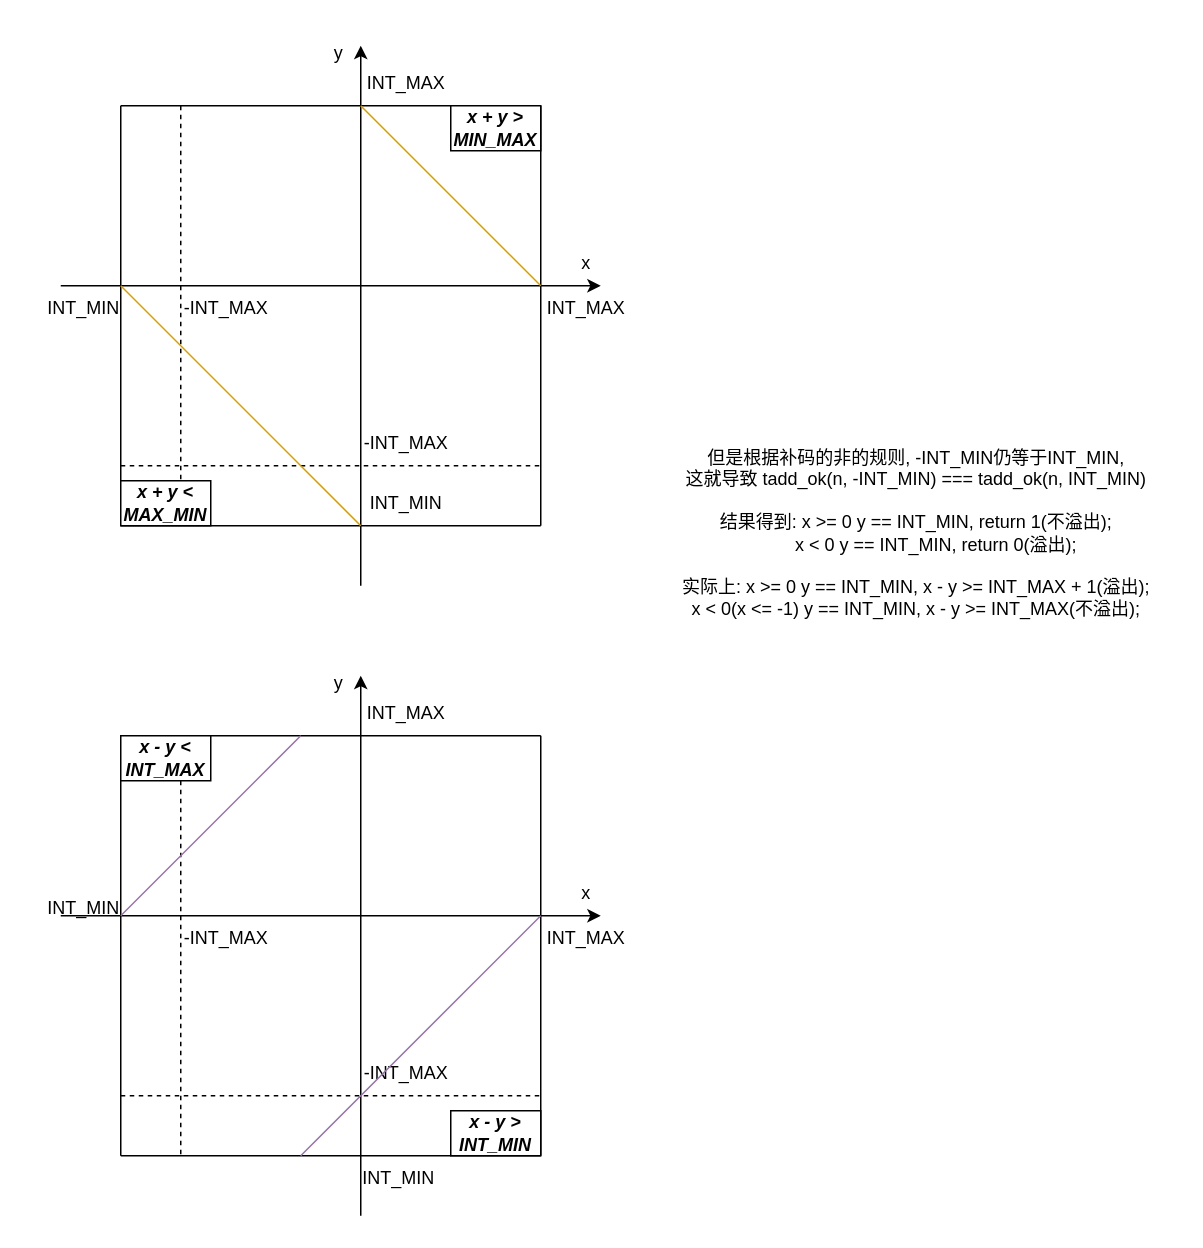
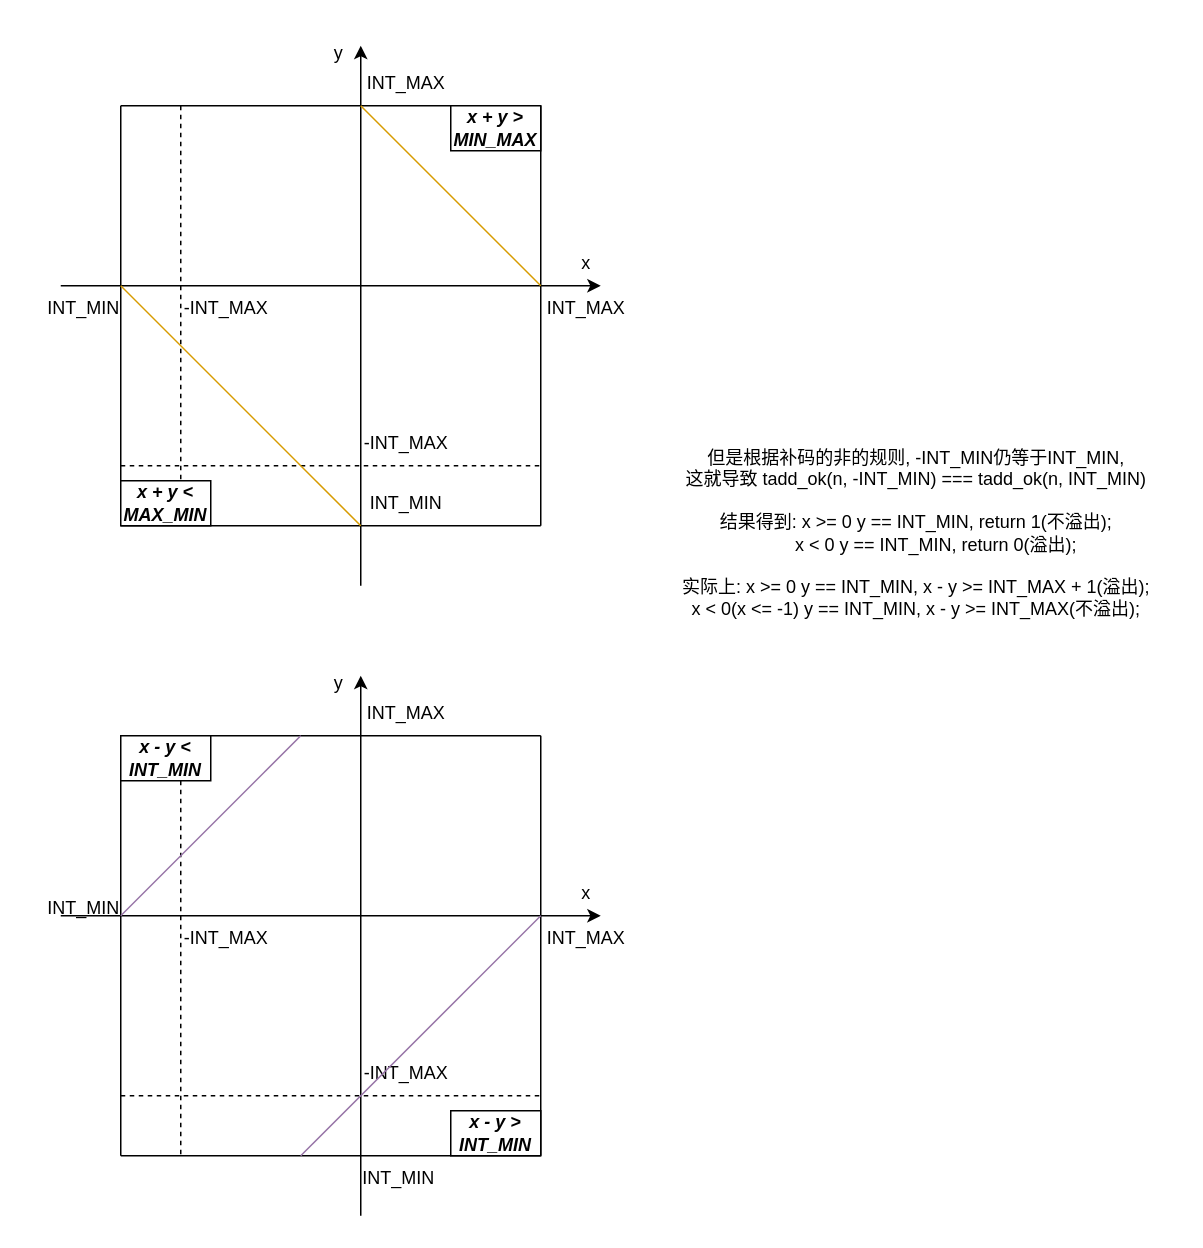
  <mxCell id="0" />
  <mxCell id="1" parent="0" />
  <mxCell id="2" value="" style="endArrow=classic;html=1;" edge="1" parent="1"><mxGeometry width="50" height="50" relative="1" as="geometry"><mxPoint x="40" y="190" as="sourcePoint" /><mxPoint x="400" y="190" as="targetPoint" /></mxGeometry></mxCell>
  <mxCell id="3" value="" style="endArrow=classic;html=1;" edge="1" parent="1"><mxGeometry width="50" height="50" relative="1" as="geometry"><mxPoint x="240" y="390" as="sourcePoint" /><mxPoint x="240" y="30" as="targetPoint" /></mxGeometry></mxCell>
  <mxCell id="4" value="" style="endArrow=none;dashed=1;html=1;" edge="1" parent="1"><mxGeometry width="50" height="50" relative="1" as="geometry"><mxPoint x="120" y="70" as="sourcePoint" /><mxPoint x="120" y="350" as="targetPoint" /></mxGeometry></mxCell>
  <mxCell id="5" value="" style="endArrow=none;html=1;" edge="1" parent="1"><mxGeometry width="50" height="50" relative="1" as="geometry"><mxPoint x="360" y="350" as="sourcePoint" /><mxPoint x="360" y="70" as="targetPoint" /></mxGeometry></mxCell>
  <mxCell id="6" value="" style="endArrow=none;html=1;" edge="1" parent="1"><mxGeometry width="50" height="50" relative="1" as="geometry"><mxPoint x="80" y="350" as="sourcePoint" /><mxPoint x="80" y="70" as="targetPoint" /></mxGeometry></mxCell>
  <mxCell id="7" value="" style="endArrow=none;html=1;" edge="1" parent="1"><mxGeometry width="50" height="50" relative="1" as="geometry"><mxPoint x="80" y="350" as="sourcePoint" /><mxPoint x="360" y="350" as="targetPoint" /></mxGeometry></mxCell>
  <mxCell id="8" value="" style="endArrow=none;html=1;" edge="1" parent="1"><mxGeometry width="50" height="50" relative="1" as="geometry"><mxPoint x="360" y="70" as="sourcePoint" /><mxPoint x="80" y="70" as="targetPoint" /></mxGeometry></mxCell>
  <mxCell id="9" value="INT_MAX" style="text;html=1;align=center;verticalAlign=middle;resizable=0;points=[];autosize=1;strokeColor=none;fillColor=none;" vertex="1" parent="1"><mxGeometry x="350" y="190" width="80" height="30" as="geometry" /></mxCell>
  <mxCell id="10" value="INT_MAX" style="text;html=1;align=center;verticalAlign=middle;resizable=0;points=[];autosize=1;strokeColor=none;fillColor=none;" vertex="1" parent="1"><mxGeometry x="230" y="40" width="80" height="30" as="geometry" /></mxCell>
  <mxCell id="11" value="-INT_MAX" style="text;html=1;align=center;verticalAlign=middle;resizable=0;points=[];autosize=1;strokeColor=none;fillColor=none;" vertex="1" parent="1"><mxGeometry x="110" y="190" width="80" height="30" as="geometry" /></mxCell>
  <mxCell id="12" value="-INT_MAX" style="text;html=1;align=center;verticalAlign=middle;resizable=0;points=[];autosize=1;strokeColor=none;fillColor=none;" vertex="1" parent="1"><mxGeometry x="230" y="280" width="80" height="30" as="geometry" /></mxCell>
  <mxCell id="13" value="INT_MIN" style="text;html=1;align=center;verticalAlign=middle;resizable=0;points=[];autosize=1;strokeColor=none;fillColor=none;" vertex="1" parent="1"><mxGeometry x="235" y="320" width="70" height="30" as="geometry" /></mxCell>
  <mxCell id="14" value="INT_MIN" style="text;html=1;align=center;verticalAlign=middle;resizable=0;points=[];autosize=1;strokeColor=none;fillColor=none;" vertex="1" parent="1"><mxGeometry x="20" y="190" width="70" height="30" as="geometry" /></mxCell>
  <mxCell id="15" value="" style="endArrow=none;dashed=1;html=1;" edge="1" parent="1"><mxGeometry width="50" height="50" relative="1" as="geometry"><mxPoint x="80" y="310" as="sourcePoint" /><mxPoint x="360" y="310" as="targetPoint" /></mxGeometry></mxCell>
  <mxCell id="16" value="" style="endArrow=none;html=1;fillColor=#ffe6cc;strokeColor=#d79b00;" edge="1" parent="1"><mxGeometry width="50" height="50" relative="1" as="geometry"><mxPoint x="240" y="70" as="sourcePoint" /><mxPoint x="360" y="190" as="targetPoint" /></mxGeometry></mxCell>
  <mxCell id="17" value="" style="endArrow=none;html=1;fillColor=#ffe6cc;strokeColor=#d79b00;" edge="1" parent="1"><mxGeometry width="50" height="50" relative="1" as="geometry"><mxPoint x="80" y="190" as="sourcePoint" /><mxPoint x="240" y="350" as="targetPoint" /></mxGeometry></mxCell>
  <mxCell id="18" value="x" style="text;html=1;align=center;verticalAlign=middle;resizable=0;points=[];autosize=1;strokeColor=none;fillColor=none;" vertex="1" parent="1"><mxGeometry x="375" y="160" width="30" height="30" as="geometry" /></mxCell>
  <mxCell id="19" value="y" style="text;html=1;align=center;verticalAlign=middle;resizable=0;points=[];autosize=1;strokeColor=none;fillColor=none;" vertex="1" parent="1"><mxGeometry x="210" y="20" width="30" height="30" as="geometry" /></mxCell>
  <mxCell id="20" value="&lt;b&gt;&lt;i&gt;x + y &amp;gt; MIN_MAX&lt;/i&gt;&lt;/b&gt;" style="whiteSpace=wrap;html=1;" vertex="1" parent="1"><mxGeometry x="300" y="70" width="60" height="30" as="geometry" /></mxCell>
  <mxCell id="21" value="&lt;b&gt;&lt;i&gt;x + y &amp;lt; MAX_MIN&lt;br&gt;&lt;/i&gt;&lt;/b&gt;" style="whiteSpace=wrap;html=1;" vertex="1" parent="1"><mxGeometry x="80" y="320" width="60" height="30" as="geometry" /></mxCell>
  <mxCell id="22" value="" style="endArrow=classic;html=1;" edge="1" parent="1"><mxGeometry width="50" height="50" relative="1" as="geometry"><mxPoint x="40" y="610" as="sourcePoint" /><mxPoint x="400" y="610" as="targetPoint" /></mxGeometry></mxCell>
  <mxCell id="23" value="" style="endArrow=classic;html=1;" edge="1" parent="1"><mxGeometry width="50" height="50" relative="1" as="geometry"><mxPoint x="240" y="810" as="sourcePoint" /><mxPoint x="240" y="450" as="targetPoint" /></mxGeometry></mxCell>
  <mxCell id="24" value="" style="endArrow=none;dashed=1;html=1;" edge="1" parent="1"><mxGeometry width="50" height="50" relative="1" as="geometry"><mxPoint x="120" y="490" as="sourcePoint" /><mxPoint x="120" y="770" as="targetPoint" /></mxGeometry></mxCell>
  <mxCell id="25" value="" style="endArrow=none;html=1;" edge="1" parent="1"><mxGeometry width="50" height="50" relative="1" as="geometry"><mxPoint x="360" y="770" as="sourcePoint" /><mxPoint x="360" y="490" as="targetPoint" /></mxGeometry></mxCell>
  <mxCell id="26" value="" style="endArrow=none;html=1;" edge="1" parent="1"><mxGeometry width="50" height="50" relative="1" as="geometry"><mxPoint x="80" y="770" as="sourcePoint" /><mxPoint x="80" y="490" as="targetPoint" /></mxGeometry></mxCell>
  <mxCell id="27" value="" style="endArrow=none;html=1;" edge="1" parent="1"><mxGeometry width="50" height="50" relative="1" as="geometry"><mxPoint x="80" y="770" as="sourcePoint" /><mxPoint x="360" y="770" as="targetPoint" /></mxGeometry></mxCell>
  <mxCell id="28" value="" style="endArrow=none;html=1;" edge="1" parent="1"><mxGeometry width="50" height="50" relative="1" as="geometry"><mxPoint x="360" y="490" as="sourcePoint" /><mxPoint x="80" y="490" as="targetPoint" /></mxGeometry></mxCell>
  <mxCell id="29" value="INT_MAX" style="text;html=1;align=center;verticalAlign=middle;resizable=0;points=[];autosize=1;strokeColor=none;fillColor=none;" vertex="1" parent="1"><mxGeometry x="350" y="610" width="80" height="30" as="geometry" /></mxCell>
  <mxCell id="30" value="INT_MAX" style="text;html=1;align=center;verticalAlign=middle;resizable=0;points=[];autosize=1;strokeColor=none;fillColor=none;" vertex="1" parent="1"><mxGeometry x="230" y="460" width="80" height="30" as="geometry" /></mxCell>
  <mxCell id="31" value="-INT_MAX" style="text;html=1;align=center;verticalAlign=middle;resizable=0;points=[];autosize=1;strokeColor=none;fillColor=none;" vertex="1" parent="1"><mxGeometry x="110" y="610" width="80" height="30" as="geometry" /></mxCell>
  <mxCell id="32" value="-INT_MAX" style="text;html=1;align=center;verticalAlign=middle;resizable=0;points=[];autosize=1;strokeColor=none;fillColor=none;" vertex="1" parent="1"><mxGeometry x="230" y="700" width="80" height="30" as="geometry" /></mxCell>
  <mxCell id="33" value="INT_MIN" style="text;html=1;align=center;verticalAlign=middle;resizable=0;points=[];autosize=1;strokeColor=none;fillColor=none;" vertex="1" parent="1"><mxGeometry x="230" y="770" width="70" height="30" as="geometry" /></mxCell>
  <mxCell id="34" value="INT_MIN" style="text;html=1;align=center;verticalAlign=middle;resizable=0;points=[];autosize=1;strokeColor=none;fillColor=none;" vertex="1" parent="1"><mxGeometry x="20" y="590" width="70" height="30" as="geometry" /></mxCell>
  <mxCell id="35" value="" style="endArrow=none;dashed=1;html=1;" edge="1" parent="1"><mxGeometry width="50" height="50" relative="1" as="geometry"><mxPoint x="80" y="730" as="sourcePoint" /><mxPoint x="360" y="730" as="targetPoint" /></mxGeometry></mxCell>
  <mxCell id="36" value="" style="endArrow=none;html=1;fillColor=#e1d5e7;strokeColor=#9673a6;" edge="1" parent="1"><mxGeometry width="50" height="50" relative="1" as="geometry"><mxPoint x="200" y="770" as="sourcePoint" /><mxPoint x="360" y="610" as="targetPoint" /></mxGeometry></mxCell>
  <mxCell id="37" value="" style="endArrow=none;html=1;fillColor=#e1d5e7;strokeColor=#9673a6;" edge="1" parent="1"><mxGeometry width="50" height="50" relative="1" as="geometry"><mxPoint x="80" y="610" as="sourcePoint" /><mxPoint x="200" y="490" as="targetPoint" /></mxGeometry></mxCell>
  <mxCell id="38" value="x" style="text;html=1;align=center;verticalAlign=middle;resizable=0;points=[];autosize=1;strokeColor=none;fillColor=none;" vertex="1" parent="1"><mxGeometry x="375" y="580" width="30" height="30" as="geometry" /></mxCell>
  <mxCell id="39" value="y" style="text;html=1;align=center;verticalAlign=middle;resizable=0;points=[];autosize=1;strokeColor=none;fillColor=none;" vertex="1" parent="1"><mxGeometry x="210" y="440" width="30" height="30" as="geometry" /></mxCell>
  <mxCell id="40" value="&lt;b&gt;&lt;i&gt;x - y &amp;gt; INT_MIN&lt;/i&gt;&lt;/b&gt;" style="whiteSpace=wrap;html=1;" vertex="1" parent="1"><mxGeometry x="300" y="740" width="60" height="30" as="geometry" /></mxCell>
- <mxCell id="41" value="&lt;b&gt;&lt;i&gt;x - y &amp;lt; INT_MAX&lt;br&gt;&lt;/i&gt;&lt;/b&gt;" style="whiteSpace=wrap;html=1;" vertex="1" parent="1"><mxGeometry x="80" y="490" width="60" height="30" as="geometry" /></mxCell>
+ <mxCell id="41" value="&lt;b&gt;&lt;i&gt;x - y &amp;lt; INT_MIN&lt;br&gt;&lt;/i&gt;&lt;/b&gt;" style="whiteSpace=wrap;html=1;" vertex="1" parent="1"><mxGeometry x="80" y="490" width="60" height="30" as="geometry" /></mxCell>
  <mxCell id="42" value="但是根据补码的非的规则, -INT_MIN仍等于INT_MIN,&lt;br&gt;这就导致 tadd_ok(n, -INT_MIN) === tadd_ok(n, INT_MIN)&lt;br&gt;&lt;br&gt;结果得到: x &amp;gt;= 0 y == INT_MIN, return 1(不溢出); &lt;br&gt;&lt;span style=&quot;white-space: pre;&quot;&gt;&#09;&lt;/span&gt;x &amp;lt; 0 y == INT_MIN, return 0(溢出);&lt;br style=&quot;border-color: var(--border-color);&quot;&gt;&lt;br&gt;实际上: x &amp;gt;= 0 y == INT_MIN, x - y &amp;gt;= INT_MAX + 1(溢出);&lt;br&gt;x &amp;lt; 0(x &amp;lt;= -1) y == INT_MIN, x - y &amp;gt;= INT_MAX(不溢出);" style="text;html=1;align=center;verticalAlign=middle;resizable=0;points=[];autosize=1;strokeColor=none;fillColor=none;" vertex="1" parent="1"><mxGeometry x="440" y="290" width="340" height="130" as="geometry" /></mxCell>
